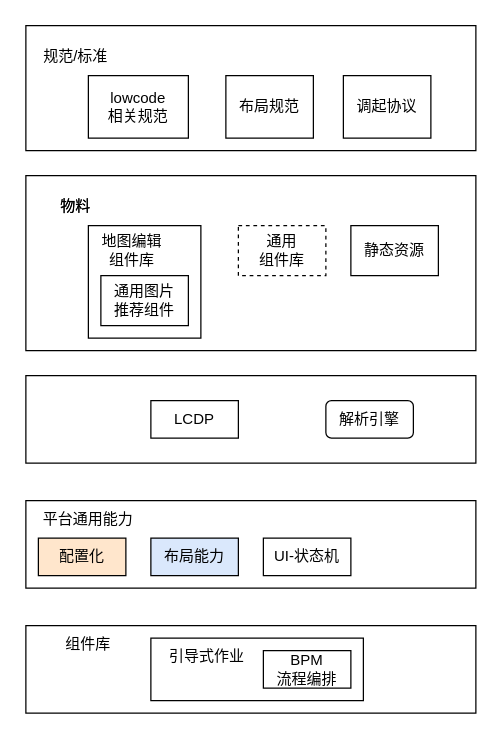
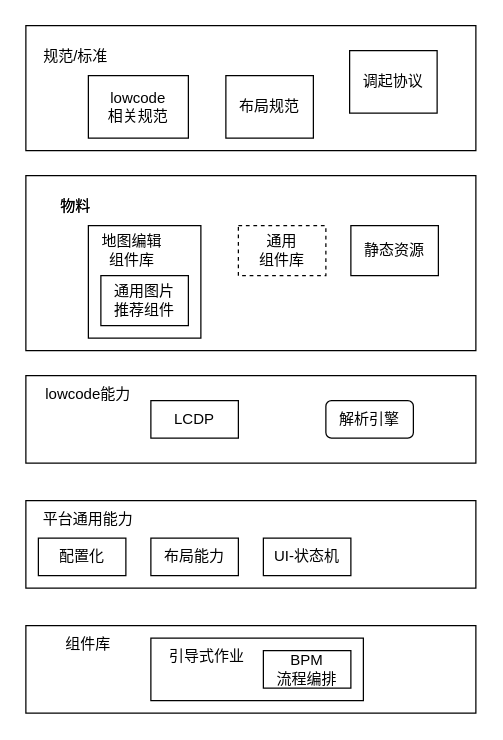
  <mxCell id="0" />
  <mxCell id="1" parent="0" />
  <mxCell id="2" value="" style="rounded=0;whiteSpace=wrap;html=1;" vertex="1" parent="1"><mxGeometry x="20" y="20" width="360" height="100" as="geometry" /></mxCell>
  <mxCell id="3" value="" style="rounded=0;whiteSpace=wrap;html=1;" vertex="1" parent="1"><mxGeometry x="70" y="60" width="80" height="50" as="geometry" /></mxCell>
  <mxCell id="4" value="lowcode 相关规范" style="text;html=1;align=center;verticalAlign=middle;whiteSpace=wrap;rounded=0;" vertex="1" parent="1"><mxGeometry x="80" y="70" width="60" height="30" as="geometry" /></mxCell>
  <mxCell id="5" value="布局规范" style="rounded=0;whiteSpace=wrap;html=1;" vertex="1" parent="1"><mxGeometry x="180" y="60" width="70" height="50" as="geometry" /></mxCell>
- <mxCell id="6" value="调起协议" style="rounded=0;whiteSpace=wrap;html=1;" vertex="1" parent="1"><mxGeometry x="274" y="60" width="70" height="50" as="geometry" /></mxCell>
+ <mxCell id="6" value="调起协议" style="rounded=0;whiteSpace=wrap;html=1;" vertex="1" parent="1"><mxGeometry x="279" y="40" width="70" height="50" as="geometry" /></mxCell>
  <mxCell id="7" value="" style="rounded=0;whiteSpace=wrap;html=1;" vertex="1" parent="1"><mxGeometry x="20" y="140" width="360" height="140" as="geometry" /></mxCell>
  <mxCell id="8" value="规范/标准" style="text;html=1;align=center;verticalAlign=middle;whiteSpace=wrap;rounded=0;" vertex="1" parent="1"><mxGeometry x="30" y="30" width="60" height="30" as="geometry" /></mxCell>
  <mxCell id="9" value="物料" style="text;html=1;align=center;verticalAlign=middle;whiteSpace=wrap;rounded=0;" vertex="1" parent="1"><mxGeometry x="30" y="150" width="60" height="30" as="geometry" /></mxCell>
  <mxCell id="10" value="" style="rounded=0;whiteSpace=wrap;html=1;" vertex="1" parent="1"><mxGeometry x="70" y="180" width="90" height="90" as="geometry" /></mxCell>
  <mxCell id="11" value="通用&lt;div&gt;组件库&lt;/div&gt;" style="rounded=0;whiteSpace=wrap;html=1;dashed=1;" vertex="1" parent="1"><mxGeometry x="190" y="180" width="70" height="40" as="geometry" /></mxCell>
  <mxCell id="12" value="静态资源" style="rounded=0;whiteSpace=wrap;html=1;" vertex="1" parent="1"><mxGeometry x="280" y="180" width="70" height="40" as="geometry" /></mxCell>
  <mxCell id="13" value="" style="rounded=0;whiteSpace=wrap;html=1;" vertex="1" parent="1"><mxGeometry x="20" y="300" width="360" height="70" as="geometry" /></mxCell>
  <mxCell id="14" value="物料" style="text;html=1;align=center;verticalAlign=middle;whiteSpace=wrap;rounded=0;" vertex="1" parent="1"><mxGeometry x="30" y="150" width="60" height="30" as="geometry" /></mxCell>
+ <mxCell id="15" value="lowcode能力" style="text;html=1;align=center;verticalAlign=middle;whiteSpace=wrap;rounded=0;" vertex="1" parent="1"><mxGeometry x="30" y="300" width="80" height="30" as="geometry" /></mxCell>
  <mxCell id="16" value="LCDP" style="rounded=0;whiteSpace=wrap;html=1;" vertex="1" parent="1"><mxGeometry x="120" y="320" width="70" height="30" as="geometry" /></mxCell>
  <mxCell id="17" value="解析引擎" style="whiteSpace=wrap;html=1;rounded=1;" vertex="1" parent="1"><mxGeometry x="260" y="320" width="70" height="30" as="geometry" /></mxCell>
  <mxCell id="18" value="" style="rounded=0;whiteSpace=wrap;html=1;" vertex="1" parent="1"><mxGeometry x="20" y="400" width="360" height="70" as="geometry" /></mxCell>
  <mxCell id="19" value="平台通用能力" style="text;html=1;align=center;verticalAlign=middle;whiteSpace=wrap;rounded=0;" vertex="1" parent="1"><mxGeometry x="30" y="400" width="80" height="30" as="geometry" /></mxCell>
- <mxCell id="20" value="配置化" style="rounded=0;whiteSpace=wrap;html=1;fillColor=#ffe6cc;" vertex="1" parent="1"><mxGeometry x="30" y="430" width="70" height="30" as="geometry" /></mxCell>
- <mxCell id="21" value="布局能力" style="rounded=0;whiteSpace=wrap;html=1;fillColor=#dae8fc;" vertex="1" parent="1"><mxGeometry x="120" y="430" width="70" height="30" as="geometry" /></mxCell>
+ <mxCell id="20" value="配置化" style="rounded=0;whiteSpace=wrap;html=1;" vertex="1" parent="1"><mxGeometry x="30" y="430" width="70" height="30" as="geometry" /></mxCell>
+ <mxCell id="21" value="布局能力" style="rounded=0;whiteSpace=wrap;html=1;" vertex="1" parent="1"><mxGeometry x="120" y="430" width="70" height="30" as="geometry" /></mxCell>
  <mxCell id="22" value="UI-状态机" style="rounded=0;whiteSpace=wrap;html=1;" vertex="1" parent="1"><mxGeometry x="210" y="430" width="70" height="30" as="geometry" /></mxCell>
  <mxCell id="23" value="通用图片&lt;div&gt;推荐组件&lt;/div&gt;" style="rounded=0;whiteSpace=wrap;html=1;" vertex="1" parent="1"><mxGeometry x="80" y="220" width="70" height="40" as="geometry" /></mxCell>
  <mxCell id="24" value="" style="rounded=0;whiteSpace=wrap;html=1;" vertex="1" parent="1"><mxGeometry x="20" y="500" width="360" height="70" as="geometry" /></mxCell>
  <mxCell id="25" value="组件库" style="text;html=1;align=center;verticalAlign=middle;whiteSpace=wrap;rounded=0;" vertex="1" parent="1"><mxGeometry x="30" y="500" width="80" height="30" as="geometry" /></mxCell>
  <mxCell id="26" value="" style="rounded=0;whiteSpace=wrap;html=1;" vertex="1" parent="1"><mxGeometry x="120" y="510" width="170" height="50" as="geometry" /></mxCell>
  <mxCell id="27" value="BPM&lt;div&gt;流程编排&lt;/div&gt;" style="rounded=0;whiteSpace=wrap;html=1;" vertex="1" parent="1"><mxGeometry x="210" y="520" width="70" height="30" as="geometry" /></mxCell>
  <mxCell id="28" value="地图编辑&lt;div&gt;组件库&lt;/div&gt;" style="text;html=1;align=center;verticalAlign=middle;whiteSpace=wrap;rounded=0;" vertex="1" parent="1"><mxGeometry x="75" y="185" width="60" height="30" as="geometry" /></mxCell>
  <mxCell id="29" value="引导式作业" style="text;html=1;align=center;verticalAlign=middle;whiteSpace=wrap;rounded=0;" vertex="1" parent="1"><mxGeometry x="120" y="510" width="90" height="30" as="geometry" /></mxCell>
